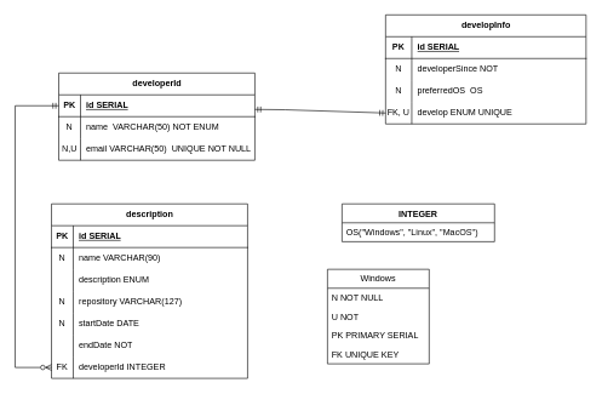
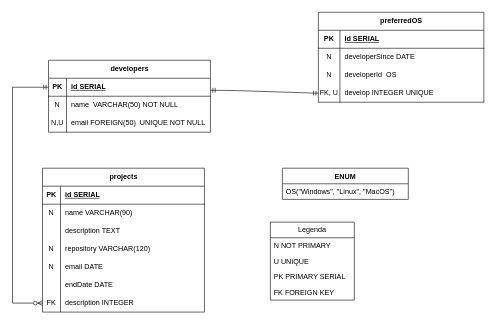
  <mxCell id="0" />
  <mxCell id="1" parent="0" />
  <mxCell id="2" style="edgeStyle=none;rounded=0;orthogonalLoop=1;jettySize=auto;html=1;startArrow=ERmandOne;startFill=0;endArrow=ERmandOne;endFill=0;exitX=1;exitY=0.667;exitDx=0;exitDy=0;entryX=0;entryY=0.5;entryDx=0;entryDy=0;exitPerimeter=0;" edge="1" parent="1" source="39" target="13"><mxGeometry relative="1" as="geometry"><mxPoint x="500" y="150" as="targetPoint" /><mxPoint x="290" y="150" as="sourcePoint" /><Array as="points"><mxPoint x="391.5" y="150.5" /></Array></mxGeometry></mxCell>
- <mxCell id="3" value="developInfo" style="shape=table;startSize=30;container=1;collapsible=1;childLayout=tableLayout;fixedRows=1;rowLines=0;fontStyle=1;align=center;resizeLast=1;html=1;" vertex="1" parent="1"><mxGeometry x="530" y="20" width="276" height="150" as="geometry" /></mxCell>
+ <mxCell id="3" value="preferredOS" style="shape=table;startSize=30;container=1;collapsible=1;childLayout=tableLayout;fixedRows=1;rowLines=0;fontStyle=1;align=center;resizeLast=1;html=1;" vertex="1" parent="1"><mxGeometry x="530" y="20" width="276" height="150" as="geometry" /></mxCell>
  <mxCell id="4" value="" style="shape=tableRow;horizontal=0;startSize=0;swimlaneHead=0;swimlaneBody=0;fillColor=none;collapsible=0;dropTarget=0;points=[[0,0.5],[1,0.5]];portConstraint=eastwest;top=0;left=0;right=0;bottom=1;" vertex="1" parent="3"><mxGeometry y="30" width="276" height="30" as="geometry" /></mxCell>
  <mxCell id="5" value="PK" style="shape=partialRectangle;connectable=0;fillColor=none;top=0;left=0;bottom=0;right=0;fontStyle=1;overflow=hidden;whiteSpace=wrap;html=1;" vertex="1" parent="4"><mxGeometry width="36" height="30" as="geometry"><mxRectangle width="36" height="30" as="alternateBounds" /></mxGeometry></mxCell>
  <mxCell id="6" value="id SERIAL" style="shape=partialRectangle;connectable=0;fillColor=none;top=0;left=0;bottom=0;right=0;align=left;spacingLeft=6;fontStyle=5;overflow=hidden;whiteSpace=wrap;html=1;" vertex="1" parent="4"><mxGeometry x="36" width="240" height="30" as="geometry"><mxRectangle width="240" height="30" as="alternateBounds" /></mxGeometry></mxCell>
  <mxCell id="7" value="" style="shape=tableRow;horizontal=0;startSize=0;swimlaneHead=0;swimlaneBody=0;fillColor=none;collapsible=0;dropTarget=0;points=[[0,0.5],[1,0.5]];portConstraint=eastwest;top=0;left=0;right=0;bottom=0;" vertex="1" parent="3"><mxGeometry y="60" width="276" height="30" as="geometry" /></mxCell>
  <mxCell id="8" value="N" style="shape=partialRectangle;connectable=0;fillColor=none;top=0;left=0;bottom=0;right=0;editable=1;overflow=hidden;whiteSpace=wrap;html=1;" vertex="1" parent="7"><mxGeometry width="36" height="30" as="geometry"><mxRectangle width="36" height="30" as="alternateBounds" /></mxGeometry></mxCell>
- <mxCell id="9" value="developerSince NOT&amp;nbsp;" style="shape=partialRectangle;connectable=0;fillColor=none;top=0;left=0;bottom=0;right=0;align=left;spacingLeft=6;overflow=hidden;whiteSpace=wrap;html=1;" vertex="1" parent="7"><mxGeometry x="36" width="240" height="30" as="geometry"><mxRectangle width="240" height="30" as="alternateBounds" /></mxGeometry></mxCell>
+ <mxCell id="9" value="developerSince DATE&amp;nbsp;" style="shape=partialRectangle;connectable=0;fillColor=none;top=0;left=0;bottom=0;right=0;align=left;spacingLeft=6;overflow=hidden;whiteSpace=wrap;html=1;" vertex="1" parent="7"><mxGeometry x="36" width="240" height="30" as="geometry"><mxRectangle width="240" height="30" as="alternateBounds" /></mxGeometry></mxCell>
  <mxCell id="10" value="" style="shape=tableRow;horizontal=0;startSize=0;swimlaneHead=0;swimlaneBody=0;fillColor=none;collapsible=0;dropTarget=0;points=[[0,0.5],[1,0.5]];portConstraint=eastwest;top=0;left=0;right=0;bottom=0;" vertex="1" parent="3"><mxGeometry y="90" width="276" height="30" as="geometry" /></mxCell>
  <mxCell id="11" value="N" style="shape=partialRectangle;connectable=0;fillColor=none;top=0;left=0;bottom=0;right=0;editable=1;overflow=hidden;whiteSpace=wrap;html=1;" vertex="1" parent="10"><mxGeometry width="36" height="30" as="geometry"><mxRectangle width="36" height="30" as="alternateBounds" /></mxGeometry></mxCell>
- <mxCell id="12" value="preferredOS&amp;nbsp; OS&amp;nbsp;" style="shape=partialRectangle;connectable=0;fillColor=none;top=0;left=0;bottom=0;right=0;align=left;spacingLeft=6;overflow=hidden;whiteSpace=wrap;html=1;" vertex="1" parent="10"><mxGeometry x="36" width="240" height="30" as="geometry"><mxRectangle width="240" height="30" as="alternateBounds" /></mxGeometry></mxCell>
+ <mxCell id="12" value="developerId&amp;nbsp; OS&amp;nbsp;" style="shape=partialRectangle;connectable=0;fillColor=none;top=0;left=0;bottom=0;right=0;align=left;spacingLeft=6;overflow=hidden;whiteSpace=wrap;html=1;" vertex="1" parent="10"><mxGeometry x="36" width="240" height="30" as="geometry"><mxRectangle width="240" height="30" as="alternateBounds" /></mxGeometry></mxCell>
  <mxCell id="13" value="" style="shape=tableRow;horizontal=0;startSize=0;swimlaneHead=0;swimlaneBody=0;fillColor=none;collapsible=0;dropTarget=0;points=[[0,0.5],[1,0.5]];portConstraint=eastwest;top=0;left=0;right=0;bottom=0;" vertex="1" parent="3"><mxGeometry y="120" width="276" height="30" as="geometry" /></mxCell>
  <mxCell id="14" value="FK, U" style="shape=partialRectangle;connectable=0;fillColor=none;top=0;left=0;bottom=0;right=0;editable=1;overflow=hidden;whiteSpace=wrap;html=1;" vertex="1" parent="13"><mxGeometry width="36" height="30" as="geometry"><mxRectangle width="36" height="30" as="alternateBounds" /></mxGeometry></mxCell>
- <mxCell id="15" value="develop ENUM UNIQUE" style="shape=partialRectangle;connectable=0;fillColor=none;top=0;left=0;bottom=0;right=0;align=left;spacingLeft=6;overflow=hidden;whiteSpace=wrap;html=1;" vertex="1" parent="13"><mxGeometry x="36" width="240" height="30" as="geometry"><mxRectangle width="240" height="30" as="alternateBounds" /></mxGeometry></mxCell>
- <mxCell id="16" value="description" style="shape=table;startSize=30;container=1;collapsible=1;childLayout=tableLayout;fixedRows=1;rowLines=0;fontStyle=1;align=center;resizeLast=1;html=1;" vertex="1" parent="1"><mxGeometry x="70" y="280" width="270" height="240" as="geometry" /></mxCell>
+ <mxCell id="15" value="develop INTEGER UNIQUE" style="shape=partialRectangle;connectable=0;fillColor=none;top=0;left=0;bottom=0;right=0;align=left;spacingLeft=6;overflow=hidden;whiteSpace=wrap;html=1;" vertex="1" parent="13"><mxGeometry x="36" width="240" height="30" as="geometry"><mxRectangle width="240" height="30" as="alternateBounds" /></mxGeometry></mxCell>
+ <mxCell id="16" value="projects" style="shape=table;startSize=30;container=1;collapsible=1;childLayout=tableLayout;fixedRows=1;rowLines=0;fontStyle=1;align=center;resizeLast=1;html=1;" vertex="1" parent="1"><mxGeometry x="70" y="280" width="270" height="240" as="geometry" /></mxCell>
  <mxCell id="17" value="" style="shape=tableRow;horizontal=0;startSize=0;swimlaneHead=0;swimlaneBody=0;fillColor=none;collapsible=0;dropTarget=0;points=[[0,0.5],[1,0.5]];portConstraint=eastwest;top=0;left=0;right=0;bottom=1;" vertex="1" parent="16"><mxGeometry y="30" width="270" height="30" as="geometry" /></mxCell>
  <mxCell id="18" value="PK" style="shape=partialRectangle;connectable=0;fillColor=none;top=0;left=0;bottom=0;right=0;fontStyle=1;overflow=hidden;whiteSpace=wrap;html=1;" vertex="1" parent="17"><mxGeometry width="30" height="30" as="geometry"><mxRectangle width="30" height="30" as="alternateBounds" /></mxGeometry></mxCell>
  <mxCell id="19" value="id SERIAL" style="shape=partialRectangle;connectable=0;fillColor=none;top=0;left=0;bottom=0;right=0;align=left;spacingLeft=6;fontStyle=5;overflow=hidden;whiteSpace=wrap;html=1;" vertex="1" parent="17"><mxGeometry x="30" width="240" height="30" as="geometry"><mxRectangle width="240" height="30" as="alternateBounds" /></mxGeometry></mxCell>
  <mxCell id="20" value="" style="shape=tableRow;horizontal=0;startSize=0;swimlaneHead=0;swimlaneBody=0;fillColor=none;collapsible=0;dropTarget=0;points=[[0,0.5],[1,0.5]];portConstraint=eastwest;top=0;left=0;right=0;bottom=0;" vertex="1" parent="16"><mxGeometry y="60" width="270" height="30" as="geometry" /></mxCell>
  <mxCell id="21" value="N" style="shape=partialRectangle;connectable=0;fillColor=none;top=0;left=0;bottom=0;right=0;editable=1;overflow=hidden;whiteSpace=wrap;html=1;" vertex="1" parent="20"><mxGeometry width="30" height="30" as="geometry"><mxRectangle width="30" height="30" as="alternateBounds" /></mxGeometry></mxCell>
  <mxCell id="22" value="name VARCHAR(90)&amp;nbsp;" style="shape=partialRectangle;connectable=0;fillColor=none;top=0;left=0;bottom=0;right=0;align=left;spacingLeft=6;overflow=hidden;whiteSpace=wrap;html=1;" vertex="1" parent="20"><mxGeometry x="30" width="240" height="30" as="geometry"><mxRectangle width="240" height="30" as="alternateBounds" /></mxGeometry></mxCell>
  <mxCell id="23" value="" style="shape=tableRow;horizontal=0;startSize=0;swimlaneHead=0;swimlaneBody=0;fillColor=none;collapsible=0;dropTarget=0;points=[[0,0.5],[1,0.5]];portConstraint=eastwest;top=0;left=0;right=0;bottom=0;" vertex="1" parent="16"><mxGeometry y="90" width="270" height="30" as="geometry" /></mxCell>
  <mxCell id="24" value="" style="shape=partialRectangle;connectable=0;fillColor=none;top=0;left=0;bottom=0;right=0;editable=1;overflow=hidden;whiteSpace=wrap;html=1;" vertex="1" parent="23"><mxGeometry width="30" height="30" as="geometry"><mxRectangle width="30" height="30" as="alternateBounds" /></mxGeometry></mxCell>
- <mxCell id="25" value="description ENUM" style="shape=partialRectangle;connectable=0;fillColor=none;top=0;left=0;bottom=0;right=0;align=left;spacingLeft=6;overflow=hidden;whiteSpace=wrap;html=1;" vertex="1" parent="23"><mxGeometry x="30" width="240" height="30" as="geometry"><mxRectangle width="240" height="30" as="alternateBounds" /></mxGeometry></mxCell>
+ <mxCell id="25" value="description TEXT" style="shape=partialRectangle;connectable=0;fillColor=none;top=0;left=0;bottom=0;right=0;align=left;spacingLeft=6;overflow=hidden;whiteSpace=wrap;html=1;" vertex="1" parent="23"><mxGeometry x="30" width="240" height="30" as="geometry"><mxRectangle width="240" height="30" as="alternateBounds" /></mxGeometry></mxCell>
  <mxCell id="26" value="" style="shape=tableRow;horizontal=0;startSize=0;swimlaneHead=0;swimlaneBody=0;fillColor=none;collapsible=0;dropTarget=0;points=[[0,0.5],[1,0.5]];portConstraint=eastwest;top=0;left=0;right=0;bottom=0;" vertex="1" parent="16"><mxGeometry y="120" width="270" height="30" as="geometry" /></mxCell>
  <mxCell id="27" value="N" style="shape=partialRectangle;connectable=0;fillColor=none;top=0;left=0;bottom=0;right=0;editable=1;overflow=hidden;whiteSpace=wrap;html=1;" vertex="1" parent="26"><mxGeometry width="30" height="30" as="geometry"><mxRectangle width="30" height="30" as="alternateBounds" /></mxGeometry></mxCell>
- <mxCell id="28" value="repository VARCHAR(127)&amp;nbsp;" style="shape=partialRectangle;connectable=0;fillColor=none;top=0;left=0;bottom=0;right=0;align=left;spacingLeft=6;overflow=hidden;whiteSpace=wrap;html=1;" vertex="1" parent="26"><mxGeometry x="30" width="240" height="30" as="geometry"><mxRectangle width="240" height="30" as="alternateBounds" /></mxGeometry></mxCell>
+ <mxCell id="28" value="repository VARCHAR(120)&amp;nbsp;" style="shape=partialRectangle;connectable=0;fillColor=none;top=0;left=0;bottom=0;right=0;align=left;spacingLeft=6;overflow=hidden;whiteSpace=wrap;html=1;" vertex="1" parent="26"><mxGeometry x="30" width="240" height="30" as="geometry"><mxRectangle width="240" height="30" as="alternateBounds" /></mxGeometry></mxCell>
  <mxCell id="29" style="shape=tableRow;horizontal=0;startSize=0;swimlaneHead=0;swimlaneBody=0;fillColor=none;collapsible=0;dropTarget=0;points=[[0,0.5],[1,0.5]];portConstraint=eastwest;top=0;left=0;right=0;bottom=0;" vertex="1" parent="16"><mxGeometry y="150" width="270" height="30" as="geometry" /></mxCell>
  <mxCell id="30" value="N" style="shape=partialRectangle;connectable=0;fillColor=none;top=0;left=0;bottom=0;right=0;editable=1;overflow=hidden;whiteSpace=wrap;html=1;" vertex="1" parent="29"><mxGeometry width="30" height="30" as="geometry"><mxRectangle width="30" height="30" as="alternateBounds" /></mxGeometry></mxCell>
- <mxCell id="31" value="startDate DATE&amp;nbsp;" style="shape=partialRectangle;connectable=0;fillColor=none;top=0;left=0;bottom=0;right=0;align=left;spacingLeft=6;overflow=hidden;whiteSpace=wrap;html=1;" vertex="1" parent="29"><mxGeometry x="30" width="240" height="30" as="geometry"><mxRectangle width="240" height="30" as="alternateBounds" /></mxGeometry></mxCell>
+ <mxCell id="31" value="email DATE&amp;nbsp;" style="shape=partialRectangle;connectable=0;fillColor=none;top=0;left=0;bottom=0;right=0;align=left;spacingLeft=6;overflow=hidden;whiteSpace=wrap;html=1;" vertex="1" parent="29"><mxGeometry x="30" width="240" height="30" as="geometry"><mxRectangle width="240" height="30" as="alternateBounds" /></mxGeometry></mxCell>
  <mxCell id="32" style="shape=tableRow;horizontal=0;startSize=0;swimlaneHead=0;swimlaneBody=0;fillColor=none;collapsible=0;dropTarget=0;points=[[0,0.5],[1,0.5]];portConstraint=eastwest;top=0;left=0;right=0;bottom=0;" vertex="1" parent="16"><mxGeometry y="180" width="270" height="30" as="geometry" /></mxCell>
  <mxCell id="33" style="shape=partialRectangle;connectable=0;fillColor=none;top=0;left=0;bottom=0;right=0;editable=1;overflow=hidden;whiteSpace=wrap;html=1;" vertex="1" parent="32"><mxGeometry width="30" height="30" as="geometry"><mxRectangle width="30" height="30" as="alternateBounds" /></mxGeometry></mxCell>
- <mxCell id="34" value="endDate NOT" style="shape=partialRectangle;connectable=0;fillColor=none;top=0;left=0;bottom=0;right=0;align=left;spacingLeft=6;overflow=hidden;whiteSpace=wrap;html=1;" vertex="1" parent="32"><mxGeometry x="30" width="240" height="30" as="geometry"><mxRectangle width="240" height="30" as="alternateBounds" /></mxGeometry></mxCell>
+ <mxCell id="34" value="endDate DATE" style="shape=partialRectangle;connectable=0;fillColor=none;top=0;left=0;bottom=0;right=0;align=left;spacingLeft=6;overflow=hidden;whiteSpace=wrap;html=1;" vertex="1" parent="32"><mxGeometry x="30" width="240" height="30" as="geometry"><mxRectangle width="240" height="30" as="alternateBounds" /></mxGeometry></mxCell>
  <mxCell id="35" style="shape=tableRow;horizontal=0;startSize=0;swimlaneHead=0;swimlaneBody=0;fillColor=none;collapsible=0;dropTarget=0;points=[[0,0.5],[1,0.5]];portConstraint=eastwest;top=0;left=0;right=0;bottom=0;" vertex="1" parent="16"><mxGeometry y="210" width="270" height="30" as="geometry" /></mxCell>
  <mxCell id="36" value="FK" style="shape=partialRectangle;connectable=0;fillColor=none;top=0;left=0;bottom=0;right=0;editable=1;overflow=hidden;whiteSpace=wrap;html=1;" vertex="1" parent="35"><mxGeometry width="30" height="30" as="geometry"><mxRectangle width="30" height="30" as="alternateBounds" /></mxGeometry></mxCell>
- <mxCell id="37" value="developerId INTEGER&amp;nbsp;" style="shape=partialRectangle;connectable=0;fillColor=none;top=0;left=0;bottom=0;right=0;align=left;spacingLeft=6;overflow=hidden;whiteSpace=wrap;html=1;" vertex="1" parent="35"><mxGeometry x="30" width="240" height="30" as="geometry"><mxRectangle width="240" height="30" as="alternateBounds" /></mxGeometry></mxCell>
- <mxCell id="38" value="developerId" style="shape=table;startSize=30;container=1;collapsible=1;childLayout=tableLayout;fixedRows=1;rowLines=0;fontStyle=1;align=center;resizeLast=1;html=1;" vertex="1" parent="1"><mxGeometry x="80" y="100" width="270" height="120" as="geometry" /></mxCell>
+ <mxCell id="37" value="description INTEGER&amp;nbsp;" style="shape=partialRectangle;connectable=0;fillColor=none;top=0;left=0;bottom=0;right=0;align=left;spacingLeft=6;overflow=hidden;whiteSpace=wrap;html=1;" vertex="1" parent="35"><mxGeometry x="30" width="240" height="30" as="geometry"><mxRectangle width="240" height="30" as="alternateBounds" /></mxGeometry></mxCell>
+ <mxCell id="38" value="developers" style="shape=table;startSize=30;container=1;collapsible=1;childLayout=tableLayout;fixedRows=1;rowLines=0;fontStyle=1;align=center;resizeLast=1;html=1;" vertex="1" parent="1"><mxGeometry x="80" y="100" width="270" height="120" as="geometry" /></mxCell>
  <mxCell id="39" value="" style="shape=tableRow;horizontal=0;startSize=0;swimlaneHead=0;swimlaneBody=0;fillColor=none;collapsible=0;dropTarget=0;points=[[0,0.5],[1,0.5]];portConstraint=eastwest;top=0;left=0;right=0;bottom=1;" vertex="1" parent="38"><mxGeometry y="30" width="270" height="30" as="geometry" /></mxCell>
  <mxCell id="40" value="PK" style="shape=partialRectangle;connectable=0;fillColor=none;top=0;left=0;bottom=0;right=0;fontStyle=1;overflow=hidden;whiteSpace=wrap;html=1;" vertex="1" parent="39"><mxGeometry width="30" height="30" as="geometry"><mxRectangle width="30" height="30" as="alternateBounds" /></mxGeometry></mxCell>
  <mxCell id="41" value="id SERIAL" style="shape=partialRectangle;connectable=0;fillColor=none;top=0;left=0;bottom=0;right=0;align=left;spacingLeft=6;fontStyle=5;overflow=hidden;whiteSpace=wrap;html=1;" vertex="1" parent="39"><mxGeometry x="30" width="240" height="30" as="geometry"><mxRectangle width="240" height="30" as="alternateBounds" /></mxGeometry></mxCell>
  <mxCell id="42" value="" style="shape=tableRow;horizontal=0;startSize=0;swimlaneHead=0;swimlaneBody=0;fillColor=none;collapsible=0;dropTarget=0;points=[[0,0.5],[1,0.5]];portConstraint=eastwest;top=0;left=0;right=0;bottom=0;" vertex="1" parent="38"><mxGeometry y="60" width="270" height="30" as="geometry" /></mxCell>
  <mxCell id="43" value="N" style="shape=partialRectangle;connectable=0;fillColor=none;top=0;left=0;bottom=0;right=0;editable=1;overflow=hidden;whiteSpace=wrap;html=1;" vertex="1" parent="42"><mxGeometry width="30" height="30" as="geometry"><mxRectangle width="30" height="30" as="alternateBounds" /></mxGeometry></mxCell>
- <mxCell id="44" value="name&amp;nbsp; VARCHAR(50) NOT ENUM" style="shape=partialRectangle;connectable=0;fillColor=none;top=0;left=0;bottom=0;right=0;align=left;spacingLeft=6;overflow=hidden;whiteSpace=wrap;html=1;" vertex="1" parent="42"><mxGeometry x="30" width="240" height="30" as="geometry"><mxRectangle width="240" height="30" as="alternateBounds" /></mxGeometry></mxCell>
+ <mxCell id="44" value="name&amp;nbsp; VARCHAR(50) NOT NULL" style="shape=partialRectangle;connectable=0;fillColor=none;top=0;left=0;bottom=0;right=0;align=left;spacingLeft=6;overflow=hidden;whiteSpace=wrap;html=1;" vertex="1" parent="42"><mxGeometry x="30" width="240" height="30" as="geometry"><mxRectangle width="240" height="30" as="alternateBounds" /></mxGeometry></mxCell>
  <mxCell id="45" value="" style="shape=tableRow;horizontal=0;startSize=0;swimlaneHead=0;swimlaneBody=0;fillColor=none;collapsible=0;dropTarget=0;points=[[0,0.5],[1,0.5]];portConstraint=eastwest;top=0;left=0;right=0;bottom=0;" vertex="1" parent="38"><mxGeometry y="90" width="270" height="30" as="geometry" /></mxCell>
  <mxCell id="46" value="N,U" style="shape=partialRectangle;connectable=0;fillColor=none;top=0;left=0;bottom=0;right=0;editable=1;overflow=hidden;whiteSpace=wrap;html=1;" vertex="1" parent="45"><mxGeometry width="30" height="30" as="geometry"><mxRectangle width="30" height="30" as="alternateBounds" /></mxGeometry></mxCell>
- <mxCell id="47" value="email VARCHAR(50)&amp;nbsp; UNIQUE NOT NULL" style="shape=partialRectangle;connectable=0;fillColor=none;top=0;left=0;bottom=0;right=0;align=left;spacingLeft=6;overflow=hidden;whiteSpace=wrap;html=1;" vertex="1" parent="45"><mxGeometry x="30" width="240" height="30" as="geometry"><mxRectangle width="240" height="30" as="alternateBounds" /></mxGeometry></mxCell>
- <mxCell id="48" value="INTEGER" style="swimlane;fontStyle=1;align=center;verticalAlign=top;childLayout=stackLayout;horizontal=1;startSize=26;horizontalStack=0;resizeParent=1;resizeParentMax=0;resizeLast=0;collapsible=1;marginBottom=0;whiteSpace=wrap;html=1;" vertex="1" parent="1"><mxGeometry x="470" y="280" width="210" height="52" as="geometry" /></mxCell>
+ <mxCell id="47" value="email FOREIGN(50)&amp;nbsp; UNIQUE NOT NULL" style="shape=partialRectangle;connectable=0;fillColor=none;top=0;left=0;bottom=0;right=0;align=left;spacingLeft=6;overflow=hidden;whiteSpace=wrap;html=1;" vertex="1" parent="45"><mxGeometry x="30" width="240" height="30" as="geometry"><mxRectangle width="240" height="30" as="alternateBounds" /></mxGeometry></mxCell>
+ <mxCell id="48" value="ENUM" style="swimlane;fontStyle=1;align=center;verticalAlign=top;childLayout=stackLayout;horizontal=1;startSize=26;horizontalStack=0;resizeParent=1;resizeParentMax=0;resizeLast=0;collapsible=1;marginBottom=0;whiteSpace=wrap;html=1;" vertex="1" parent="1"><mxGeometry x="470" y="280" width="210" height="52" as="geometry" /></mxCell>
  <mxCell id="49" value="OS(&quot;Windows&quot;, &quot;Linux&quot;, &quot;MacOS&quot;)" style="text;strokeColor=none;fillColor=none;align=left;verticalAlign=top;spacingLeft=4;spacingRight=4;overflow=hidden;rotatable=0;points=[[0,0.5],[1,0.5]];portConstraint=eastwest;whiteSpace=wrap;html=1;" vertex="1" parent="48"><mxGeometry y="26" width="210" height="26" as="geometry" /></mxCell>
  <mxCell id="50" style="edgeStyle=orthogonalEdgeStyle;rounded=0;orthogonalLoop=1;jettySize=auto;html=1;exitX=0;exitY=0.5;exitDx=0;exitDy=0;entryX=0;entryY=0.5;entryDx=0;entryDy=0;startArrow=ERmandOne;startFill=0;endArrow=ERzeroToMany;endFill=0;" edge="1" parent="1" source="39" target="35"><mxGeometry relative="1" as="geometry"><mxPoint x="10" y="520" as="targetPoint" /><Array as="points"><mxPoint x="20" y="145" /><mxPoint x="20" y="505" /></Array></mxGeometry></mxCell>
- <mxCell id="51" value="Windows" style="swimlane;fontStyle=0;childLayout=stackLayout;horizontal=1;startSize=26;fillColor=none;horizontalStack=0;resizeParent=1;resizeParentMax=0;resizeLast=0;collapsible=1;marginBottom=0;whiteSpace=wrap;html=1;" vertex="1" parent="1"><mxGeometry x="450" y="370" width="140" height="130" as="geometry" /></mxCell>
- <mxCell id="52" value="N NOT NULL" style="text;strokeColor=none;fillColor=none;align=left;verticalAlign=top;spacingLeft=4;spacingRight=4;overflow=hidden;rotatable=0;points=[[0,0.5],[1,0.5]];portConstraint=eastwest;whiteSpace=wrap;html=1;" vertex="1" parent="51"><mxGeometry y="26" width="140" height="26" as="geometry" /></mxCell>
- <mxCell id="53" value="U NOT" style="text;strokeColor=none;fillColor=none;align=left;verticalAlign=top;spacingLeft=4;spacingRight=4;overflow=hidden;rotatable=0;points=[[0,0.5],[1,0.5]];portConstraint=eastwest;whiteSpace=wrap;html=1;" vertex="1" parent="51"><mxGeometry y="52" width="140" height="26" as="geometry" /></mxCell>
+ <mxCell id="51" value="Legenda" style="swimlane;fontStyle=0;childLayout=stackLayout;horizontal=1;startSize=26;fillColor=none;horizontalStack=0;resizeParent=1;resizeParentMax=0;resizeLast=0;collapsible=1;marginBottom=0;whiteSpace=wrap;html=1;" vertex="1" parent="1"><mxGeometry x="450" y="370" width="140" height="130" as="geometry" /></mxCell>
+ <mxCell id="52" value="N NOT PRIMARY" style="text;strokeColor=none;fillColor=none;align=left;verticalAlign=top;spacingLeft=4;spacingRight=4;overflow=hidden;rotatable=0;points=[[0,0.5],[1,0.5]];portConstraint=eastwest;whiteSpace=wrap;html=1;" vertex="1" parent="51"><mxGeometry y="26" width="140" height="26" as="geometry" /></mxCell>
+ <mxCell id="53" value="U UNIQUE" style="text;strokeColor=none;fillColor=none;align=left;verticalAlign=top;spacingLeft=4;spacingRight=4;overflow=hidden;rotatable=0;points=[[0,0.5],[1,0.5]];portConstraint=eastwest;whiteSpace=wrap;html=1;" vertex="1" parent="51"><mxGeometry y="52" width="140" height="26" as="geometry" /></mxCell>
  <mxCell id="54" value="PK PRIMARY SERIAL" style="text;strokeColor=none;fillColor=none;align=left;verticalAlign=top;spacingLeft=4;spacingRight=4;overflow=hidden;rotatable=0;points=[[0,0.5],[1,0.5]];portConstraint=eastwest;whiteSpace=wrap;html=1;" vertex="1" parent="51"><mxGeometry y="78" width="140" height="26" as="geometry" /></mxCell>
- <mxCell id="55" value="FK UNIQUE KEY" style="text;strokeColor=none;fillColor=none;align=left;verticalAlign=top;spacingLeft=4;spacingRight=4;overflow=hidden;rotatable=0;points=[[0,0.5],[1,0.5]];portConstraint=eastwest;whiteSpace=wrap;html=1;" vertex="1" parent="51"><mxGeometry y="104" width="140" height="26" as="geometry" /></mxCell>
+ <mxCell id="55" value="FK FOREIGN KEY" style="text;strokeColor=none;fillColor=none;align=left;verticalAlign=top;spacingLeft=4;spacingRight=4;overflow=hidden;rotatable=0;points=[[0,0.5],[1,0.5]];portConstraint=eastwest;whiteSpace=wrap;html=1;" vertex="1" parent="51"><mxGeometry y="104" width="140" height="26" as="geometry" /></mxCell>
